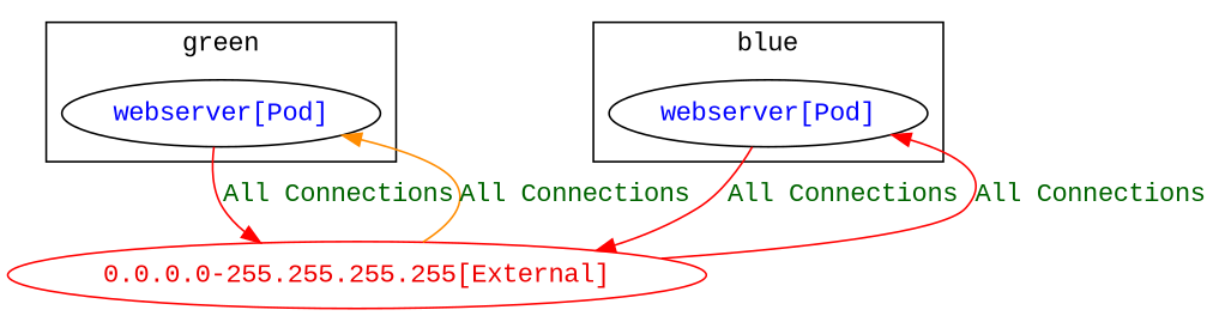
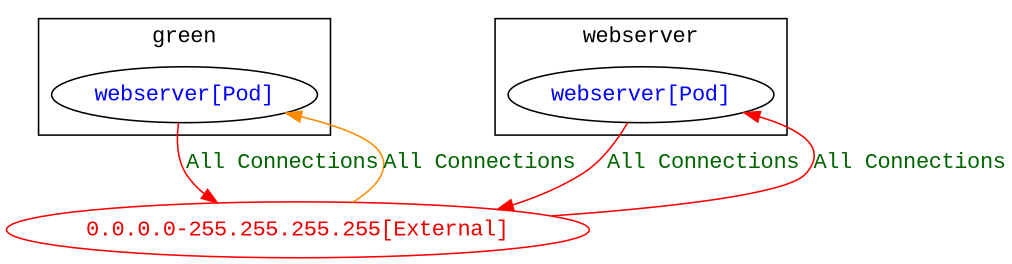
  digraph {
    fontname="Liberation Mono"
    node [color=black fontcolor=blue fontname="Liberation Mono"]
    edge [color=red fontcolor=darkgreen weight=1 fontname="Liberation Mono"]
    n1 [label="webserver[Pod]"]
    n2 [label="webserver[Pod]"]
    n3 [color=red fontcolor=red2 label="0.0.0.0-255.255.255.255[External]"]
    subgraph cluster_1 {
      color=black
      fontcolor=black
      label=green
      n1
    }
    subgraph cluster_2 {
      color=black
      fontcolor=black
-     label=blue
+     label=webserver
      n2
    }
    n1 -> n3 [label="All Connections"]
    n2 -> n3 [label="All Connections"]
    n3 -> n1 [color=darkorange label="All Connections" weight=0.5]
    n3 -> n2 [label="All Connections" weight=0.5]
  }
